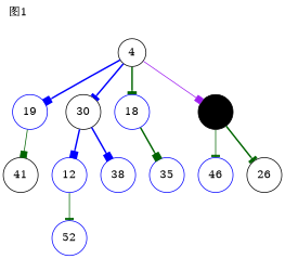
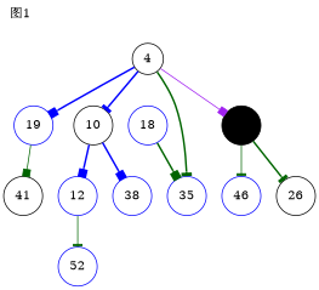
  digraph {
    label="图1"
    labeljust=l
    labelloc=t
    node [color=blue shape=circle]
    edge [arrowhead=box color=darkgreen style=bold]
    n1 [color=black label=4]
    n2 [label=19]
-   n3 [color=black label=30]
+   n3 [color=black label=10]
    n4 [label=18]
    n5 [color=black label=24 style=filled]
    n6 [label=12]
    n7 [label=52]
    n8 [color=black label=41]
    n9 [label=38]
    n10 [label=35]
    n11 [label=46]
    n12 [color=black label=26]
    n1 -> n2 [color=blue]
    n1 -> n3 [arrowhead=tee color=blue]
-   n1 -> n4 [arrowhead=tee]
+   n1 -> n10 [arrowhead=tee]
    n1 -> n5 [color=purple style=solid]
    n2 -> n8 [style=solid]
    n3 -> n6 [color=blue]
    n3 -> n9 [color=blue]
    n4 -> n10
    n5 -> n11 [arrowhead=tee style=solid]
    n5 -> n12 [arrowhead=tee]
    n6 -> n7 [arrowhead=tee style=solid]
  }
